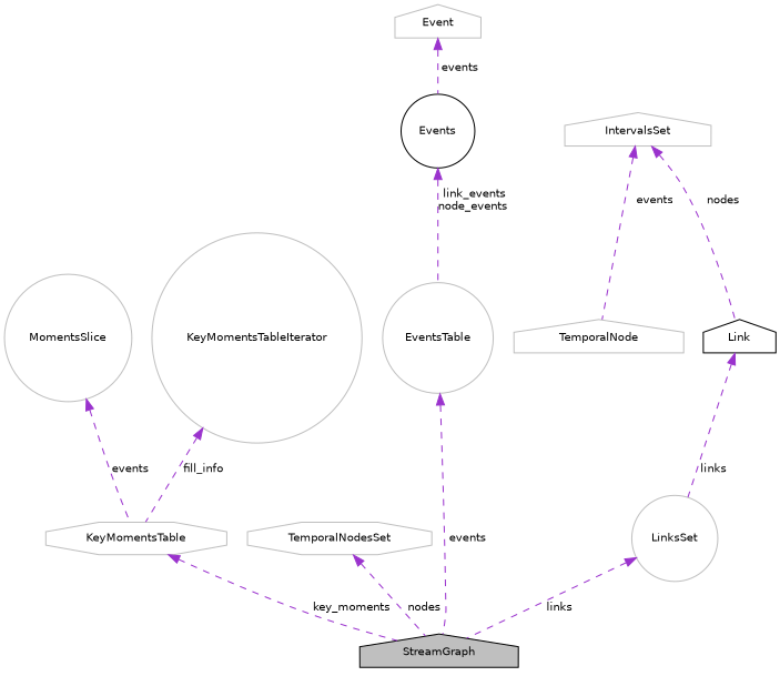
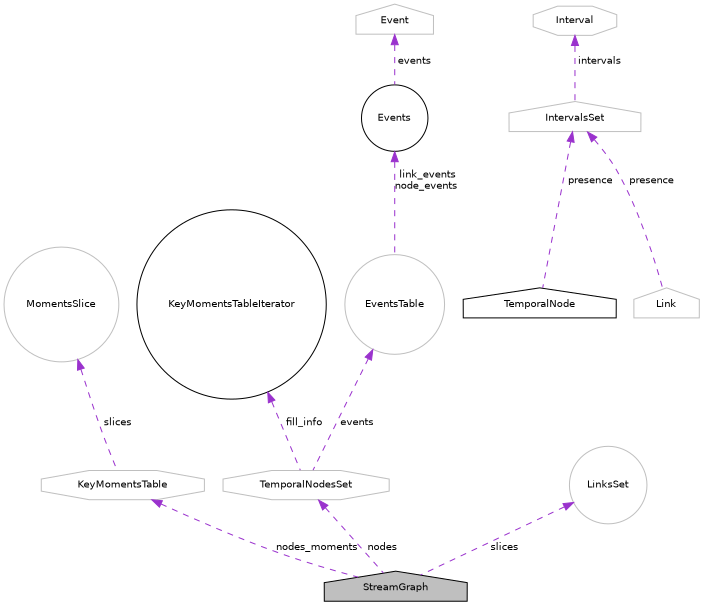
  digraph {
    node [color=grey75 fillcolor=white fontname=Helvetica fontsize=10 shape=house style=filled]
    edge [color=darkorchid3 dir=back fontname=Helvetica fontsize=10 labelfontname=Helvetica labelfontsize=10 style=dashed]
    n1 [color=black fillcolor=grey75 fontcolor=black height=0.2 label=StreamGraph width=0.4]
    n2 [height=0.2 label=KeyMomentsTable shape=octagon width=0.4]
    n3 [height=0.2 label=MomentsSlice shape=circle width=0.4]
-   n4 [height=0.2 label=KeyMomentsTableIterator shape=circle width=0.4]
+   n4 [color=black height=0.2 label=KeyMomentsTableIterator shape=circle width=0.4]
    n5 [height=0.2 label=TemporalNodesSet shape=octagon width=0.4]
-   n6 [height=0.2 label=TemporalNode width=0.4]
+   n6 [color=black height=0.2 label=TemporalNode width=0.4]
    n7 [height=0.2 label=IntervalsSet width=0.4]
-   n8 [color=black height=0.2 label=Link width=0.4]
+   n8 [height=0.2 label=Link width=0.4]
    n9 [height=0.2 label=LinksSet shape=circle width=0.4]
+   n10 [height=0.2 label=Interval shape=octagon width=0.4]
    n11 [height=0.2 label=EventsTable shape=circle width=0.4]
    n12 [color=black height=0.2 label=Events shape=circle width=0.4]
    n13 [height=0.2 label=Event width=0.4]
-   n2 -> n1 [label=" key_moments"]
-   n3 -> n2 [label=" events"]
-   n4 -> n2 [label=" fill_info"]
+   n2 -> n1 [label=" nodes_moments"]
+   n3 -> n2 [label=" slices"]
+   n4 -> n5 [label=" fill_info"]
    n5 -> n1 [label=" nodes"]
-   n7 -> n6 [label=" events"]
-   n7 -> n8 [label=" nodes"]
-   n8 -> n9 [label=" links"]
-   n9 -> n1 [label=" links"]
-   n11 -> n1 [label=" events"]
+   n7 -> n6 [label=" presence"]
+   n7 -> n8 [label=" presence"]
+   n9 -> n1 [label=" slices"]
+   n10 -> n7 [label=" intervals"]
+   n11 -> n5 [label=" events"]
    n12 -> n11 [label=" link_events\nnode_events"]
    n13 -> n12 [label=" events"]
  }
